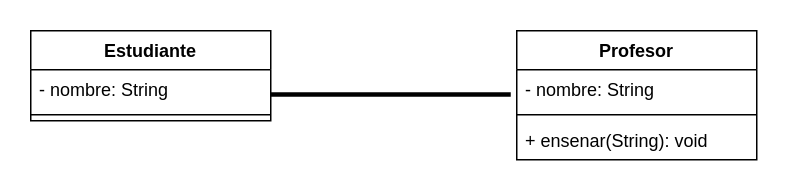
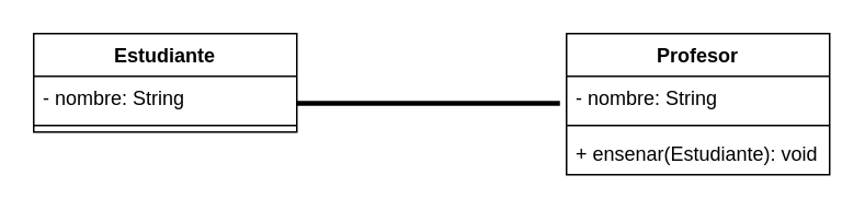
  <mxCell id="0" />
  <mxCell id="1" parent="0" />
  <mxCell id="2" value="Estudiante" style="swimlane;fontStyle=1;align=center;verticalAlign=top;childLayout=stackLayout;horizontal=1;startSize=26;horizontalStack=0;resizeParent=1;resizeParentMax=0;resizeLast=0;collapsible=1;marginBottom=0;whiteSpace=wrap;html=1;" vertex="1" parent="1"><mxGeometry x="20" y="20" width="160" height="60" as="geometry" /></mxCell>
  <mxCell id="3" value="- nombre: String" style="text;strokeColor=none;fillColor=none;align=left;verticalAlign=top;spacingLeft=4;spacingRight=4;overflow=hidden;rotatable=0;points=[[0,0.5],[1,0.5]];portConstraint=eastwest;whiteSpace=wrap;html=1;" vertex="1" parent="2"><mxGeometry y="26" width="160" height="26" as="geometry" /></mxCell>
  <mxCell id="4" value="" style="line;strokeWidth=1;fillColor=none;align=left;verticalAlign=middle;spacingTop=-1;spacingLeft=3;spacingRight=3;rotatable=0;labelPosition=right;points=[];portConstraint=eastwest;strokeColor=inherit;" vertex="1" parent="2"><mxGeometry y="52" width="160" height="8" as="geometry" /></mxCell>
  <mxCell id="5" value="Profesor" style="swimlane;fontStyle=1;align=center;verticalAlign=top;childLayout=stackLayout;horizontal=1;startSize=26;horizontalStack=0;resizeParent=1;resizeParentMax=0;resizeLast=0;collapsible=1;marginBottom=0;whiteSpace=wrap;html=1;" vertex="1" parent="1"><mxGeometry x="344" y="20" width="160" height="86" as="geometry" /></mxCell>
  <mxCell id="6" value="- nombre: String" style="text;strokeColor=none;fillColor=none;align=left;verticalAlign=top;spacingLeft=4;spacingRight=4;overflow=hidden;rotatable=0;points=[[0,0.5],[1,0.5]];portConstraint=eastwest;whiteSpace=wrap;html=1;" vertex="1" parent="5"><mxGeometry y="26" width="160" height="26" as="geometry" /></mxCell>
  <mxCell id="7" value="" style="line;strokeWidth=1;fillColor=none;align=left;verticalAlign=middle;spacingTop=-1;spacingLeft=3;spacingRight=3;rotatable=0;labelPosition=right;points=[];portConstraint=eastwest;strokeColor=inherit;" vertex="1" parent="5"><mxGeometry y="52" width="160" height="8" as="geometry" /></mxCell>
- <mxCell id="8" value="+ ensenar(String): void" style="text;strokeColor=none;fillColor=none;align=left;verticalAlign=top;spacingLeft=4;spacingRight=4;overflow=hidden;rotatable=0;points=[[0,0.5],[1,0.5]];portConstraint=eastwest;whiteSpace=wrap;html=1;" vertex="1" parent="5"><mxGeometry y="60" width="160" height="26" as="geometry" /></mxCell>
+ <mxCell id="8" value="+ ensenar(Estudiante): void" style="text;strokeColor=none;fillColor=none;align=left;verticalAlign=top;spacingLeft=4;spacingRight=4;overflow=hidden;rotatable=0;points=[[0,0.5],[1,0.5]];portConstraint=eastwest;whiteSpace=wrap;html=1;" vertex="1" parent="5"><mxGeometry y="60" width="160" height="26" as="geometry" /></mxCell>
  <mxCell id="9" value="" style="endArrow=none;startArrow=none;endFill=0;startFill=0;endSize=8;html=1;verticalAlign=bottom;labelBackgroundColor=none;strokeWidth=3;rounded=0;" edge="1" parent="1"><mxGeometry width="160" relative="1" as="geometry"><mxPoint x="180" y="62.5" as="sourcePoint" /><mxPoint x="340" y="62.5" as="targetPoint" /></mxGeometry></mxCell>
